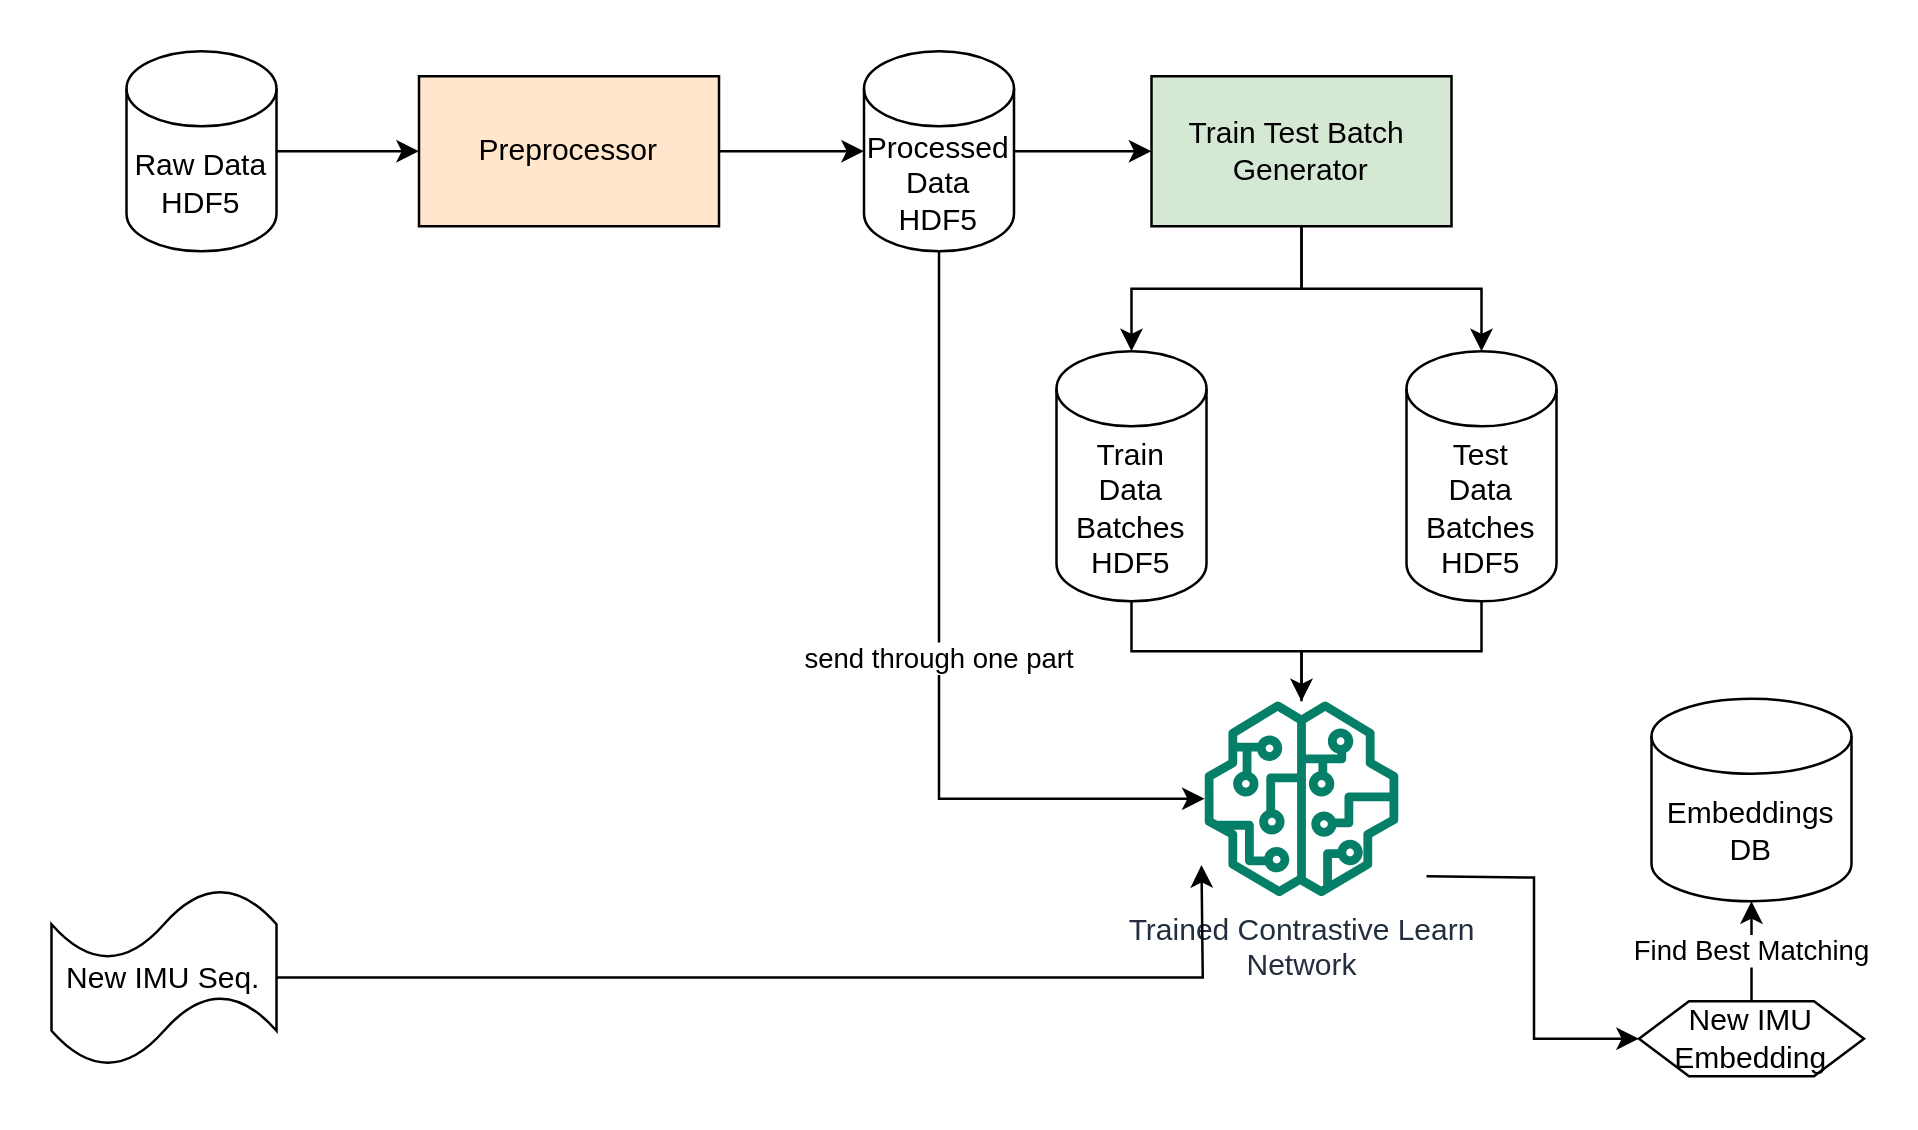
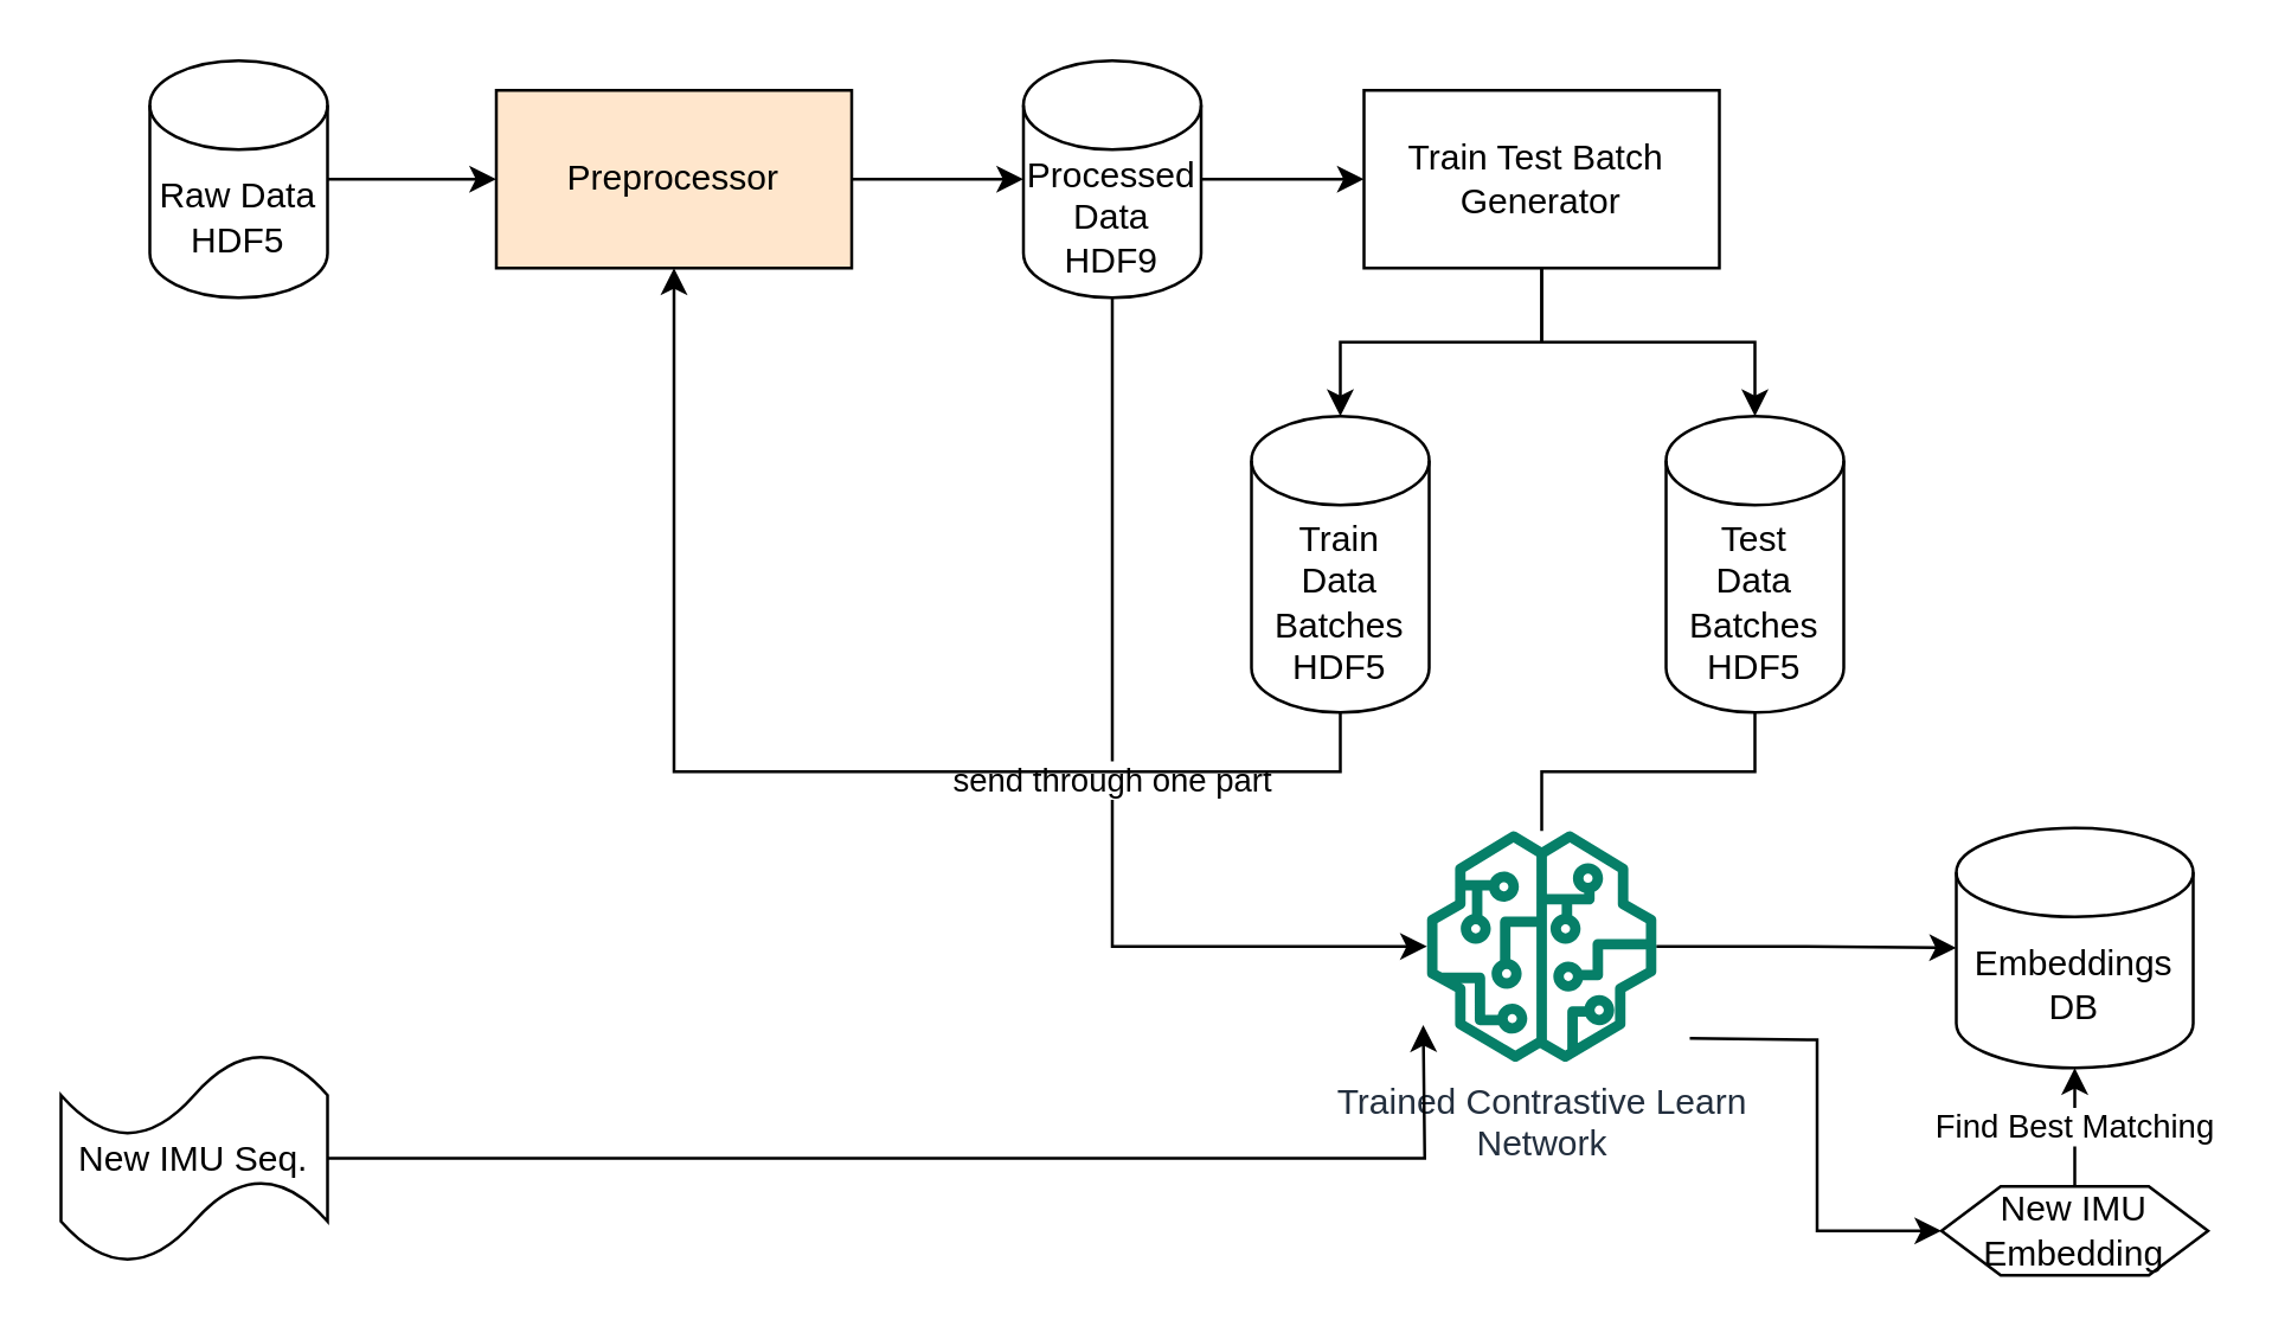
  <mxCell id="0" />
  <mxCell id="1" parent="0" />
  <mxCell id="2" style="edgeStyle=orthogonalEdgeStyle;rounded=0;orthogonalLoop=1;jettySize=auto;html=1;exitX=1;exitY=0.5;exitDx=0;exitDy=0;entryX=0;entryY=0.5;entryDx=0;entryDy=0;entryPerimeter=0;" edge="1" parent="1" source="3" target="11"><mxGeometry relative="1" as="geometry" /></mxCell>
  <mxCell id="3" value="Preprocessor" style="rounded=0;whiteSpace=wrap;html=1;fillColor=#ffe6cc;" vertex="1" parent="1"><mxGeometry x="167" y="30" width="120" height="60" as="geometry" /></mxCell>
  <mxCell id="4" style="edgeStyle=orthogonalEdgeStyle;rounded=0;orthogonalLoop=1;jettySize=auto;html=1;exitX=0.5;exitY=1;exitDx=0;exitDy=0;entryX=0.5;entryY=0;entryDx=0;entryDy=0;entryPerimeter=0;" edge="1" parent="1" source="6" target="13"><mxGeometry relative="1" as="geometry" /></mxCell>
  <mxCell id="5" style="edgeStyle=orthogonalEdgeStyle;rounded=0;orthogonalLoop=1;jettySize=auto;html=1;exitX=0.5;exitY=1;exitDx=0;exitDy=0;entryX=0.5;entryY=0;entryDx=0;entryDy=0;entryPerimeter=0;" edge="1" parent="1" source="6" target="15"><mxGeometry relative="1" as="geometry" /></mxCell>
- <mxCell id="6" value="Train Test Batch&amp;nbsp;&lt;br&gt;Generator" style="rounded=0;whiteSpace=wrap;html=1;fillColor=#d5e8d4;" vertex="1" parent="1"><mxGeometry x="460" y="30" width="120" height="60" as="geometry" /></mxCell>
+ <mxCell id="6" value="Train Test Batch&amp;nbsp;&lt;br&gt;Generator" style="rounded=0;whiteSpace=wrap;html=1;" vertex="1" parent="1"><mxGeometry x="460" y="30" width="120" height="60" as="geometry" /></mxCell>
  <mxCell id="7" style="edgeStyle=orthogonalEdgeStyle;rounded=0;orthogonalLoop=1;jettySize=auto;html=1;exitX=1;exitY=0.5;exitDx=0;exitDy=0;exitPerimeter=0;entryX=0;entryY=0.5;entryDx=0;entryDy=0;" edge="1" parent="1" source="8" target="3"><mxGeometry relative="1" as="geometry" /></mxCell>
  <mxCell id="8" value="Raw Data HDF5" style="shape=cylinder3;whiteSpace=wrap;html=1;boundedLbl=1;backgroundOutline=1;size=15;" vertex="1" parent="1"><mxGeometry x="50" y="20" width="60" height="80" as="geometry" /></mxCell>
  <mxCell id="9" style="edgeStyle=orthogonalEdgeStyle;rounded=0;orthogonalLoop=1;jettySize=auto;html=1;exitX=1;exitY=0.5;exitDx=0;exitDy=0;exitPerimeter=0;entryX=0;entryY=0.5;entryDx=0;entryDy=0;" edge="1" parent="1" source="11" target="6"><mxGeometry relative="1" as="geometry" /></mxCell>
  <mxCell id="10" value="send through one part" style="edgeStyle=orthogonalEdgeStyle;rounded=0;orthogonalLoop=1;jettySize=auto;html=1;" edge="1" parent="1" source="11" target="18"><mxGeometry relative="1" as="geometry"><Array as="points"><mxPoint x="375" y="319" /></Array></mxGeometry></mxCell>
- <mxCell id="11" value="Processed&lt;br&gt;Data HDF5" style="shape=cylinder3;whiteSpace=wrap;html=1;boundedLbl=1;backgroundOutline=1;size=15;" vertex="1" parent="1"><mxGeometry x="345" y="20" width="60" height="80" as="geometry" /></mxCell>
- <mxCell id="12" style="edgeStyle=orthogonalEdgeStyle;rounded=0;orthogonalLoop=1;jettySize=auto;html=1;exitX=0.5;exitY=1;exitDx=0;exitDy=0;exitPerimeter=0;" edge="1" parent="1" source="13" target="18"><mxGeometry relative="1" as="geometry" /></mxCell>
+ <mxCell id="11" value="Processed&lt;br&gt;Data HDF9" style="shape=cylinder3;whiteSpace=wrap;html=1;boundedLbl=1;backgroundOutline=1;size=15;" vertex="1" parent="1"><mxGeometry x="345" y="20" width="60" height="80" as="geometry" /></mxCell>
+ <mxCell id="12" style="edgeStyle=orthogonalEdgeStyle;rounded=0;orthogonalLoop=1;jettySize=auto;html=1;exitX=0.5;exitY=1;exitDx=0;exitDy=0;exitPerimeter=0;" edge="1" parent="1" source="13" target="3"><mxGeometry relative="1" as="geometry" /></mxCell>
  <mxCell id="13" value="Train&lt;br&gt;Data&lt;br&gt;Batches HDF5" style="shape=cylinder3;whiteSpace=wrap;html=1;boundedLbl=1;backgroundOutline=1;size=15;" vertex="1" parent="1"><mxGeometry x="422" y="140" width="60" height="100" as="geometry" /></mxCell>
  <mxCell id="14" style="edgeStyle=orthogonalEdgeStyle;rounded=0;orthogonalLoop=1;jettySize=auto;html=1;exitX=0.5;exitY=1;exitDx=0;exitDy=0;exitPerimeter=0;endArrow=none;" edge="1" parent="1" source="15" target="18"><mxGeometry relative="1" as="geometry" /></mxCell>
  <mxCell id="15" value="Test&lt;br&gt;Data&lt;br&gt;Batches HDF5" style="shape=cylinder3;whiteSpace=wrap;html=1;boundedLbl=1;backgroundOutline=1;size=15;" vertex="1" parent="1"><mxGeometry x="562" y="140" width="60" height="100" as="geometry" /></mxCell>
+ <mxCell id="16" style="edgeStyle=orthogonalEdgeStyle;rounded=0;orthogonalLoop=1;jettySize=auto;html=1;" edge="1" parent="1" source="18" target="19"><mxGeometry relative="1" as="geometry" /></mxCell>
  <mxCell id="17" style="edgeStyle=orthogonalEdgeStyle;rounded=0;orthogonalLoop=1;jettySize=auto;html=1;entryX=0;entryY=0.5;entryDx=0;entryDy=0;" edge="1" parent="1" target="23"><mxGeometry relative="1" as="geometry"><mxPoint x="570" y="350" as="sourcePoint" /></mxGeometry></mxCell>
  <mxCell id="18" value="Trained Contrastive Learn&lt;br&gt;Network" style="sketch=0;outlineConnect=0;fontColor=#232F3E;gradientColor=none;fillColor=#067F68;strokeColor=none;dashed=0;verticalLabelPosition=bottom;verticalAlign=top;align=center;html=1;fontSize=12;fontStyle=0;aspect=fixed;pointerEvents=1;shape=mxgraph.aws4.sagemaker_model;" vertex="1" parent="1"><mxGeometry x="481" y="280" width="78" height="78" as="geometry" /></mxCell>
  <mxCell id="19" value="Embeddings&lt;br&gt;DB" style="shape=cylinder3;whiteSpace=wrap;html=1;boundedLbl=1;backgroundOutline=1;size=15;" vertex="1" parent="1"><mxGeometry x="660" y="279" width="80" height="81" as="geometry" /></mxCell>
  <mxCell id="20" style="edgeStyle=orthogonalEdgeStyle;rounded=0;orthogonalLoop=1;jettySize=auto;html=1;" edge="1" parent="1" source="21"><mxGeometry relative="1" as="geometry"><mxPoint x="480" y="345.5" as="targetPoint" /></mxGeometry></mxCell>
  <mxCell id="21" value="New IMU Seq." style="shape=tape;whiteSpace=wrap;html=1;" vertex="1" parent="1"><mxGeometry x="20" y="355" width="90" height="71" as="geometry" /></mxCell>
  <mxCell id="22" value="Find Best Matching" style="edgeStyle=orthogonalEdgeStyle;rounded=0;orthogonalLoop=1;jettySize=auto;html=1;" edge="1" parent="1" source="23" target="19"><mxGeometry relative="1" as="geometry" /></mxCell>
  <mxCell id="23" value="New IMU&lt;br&gt;Embedding" style="shape=hexagon;perimeter=hexagonPerimeter2;whiteSpace=wrap;html=1;fixedSize=1;" vertex="1" parent="1"><mxGeometry x="655" y="400" width="90" height="30" as="geometry" /></mxCell>
